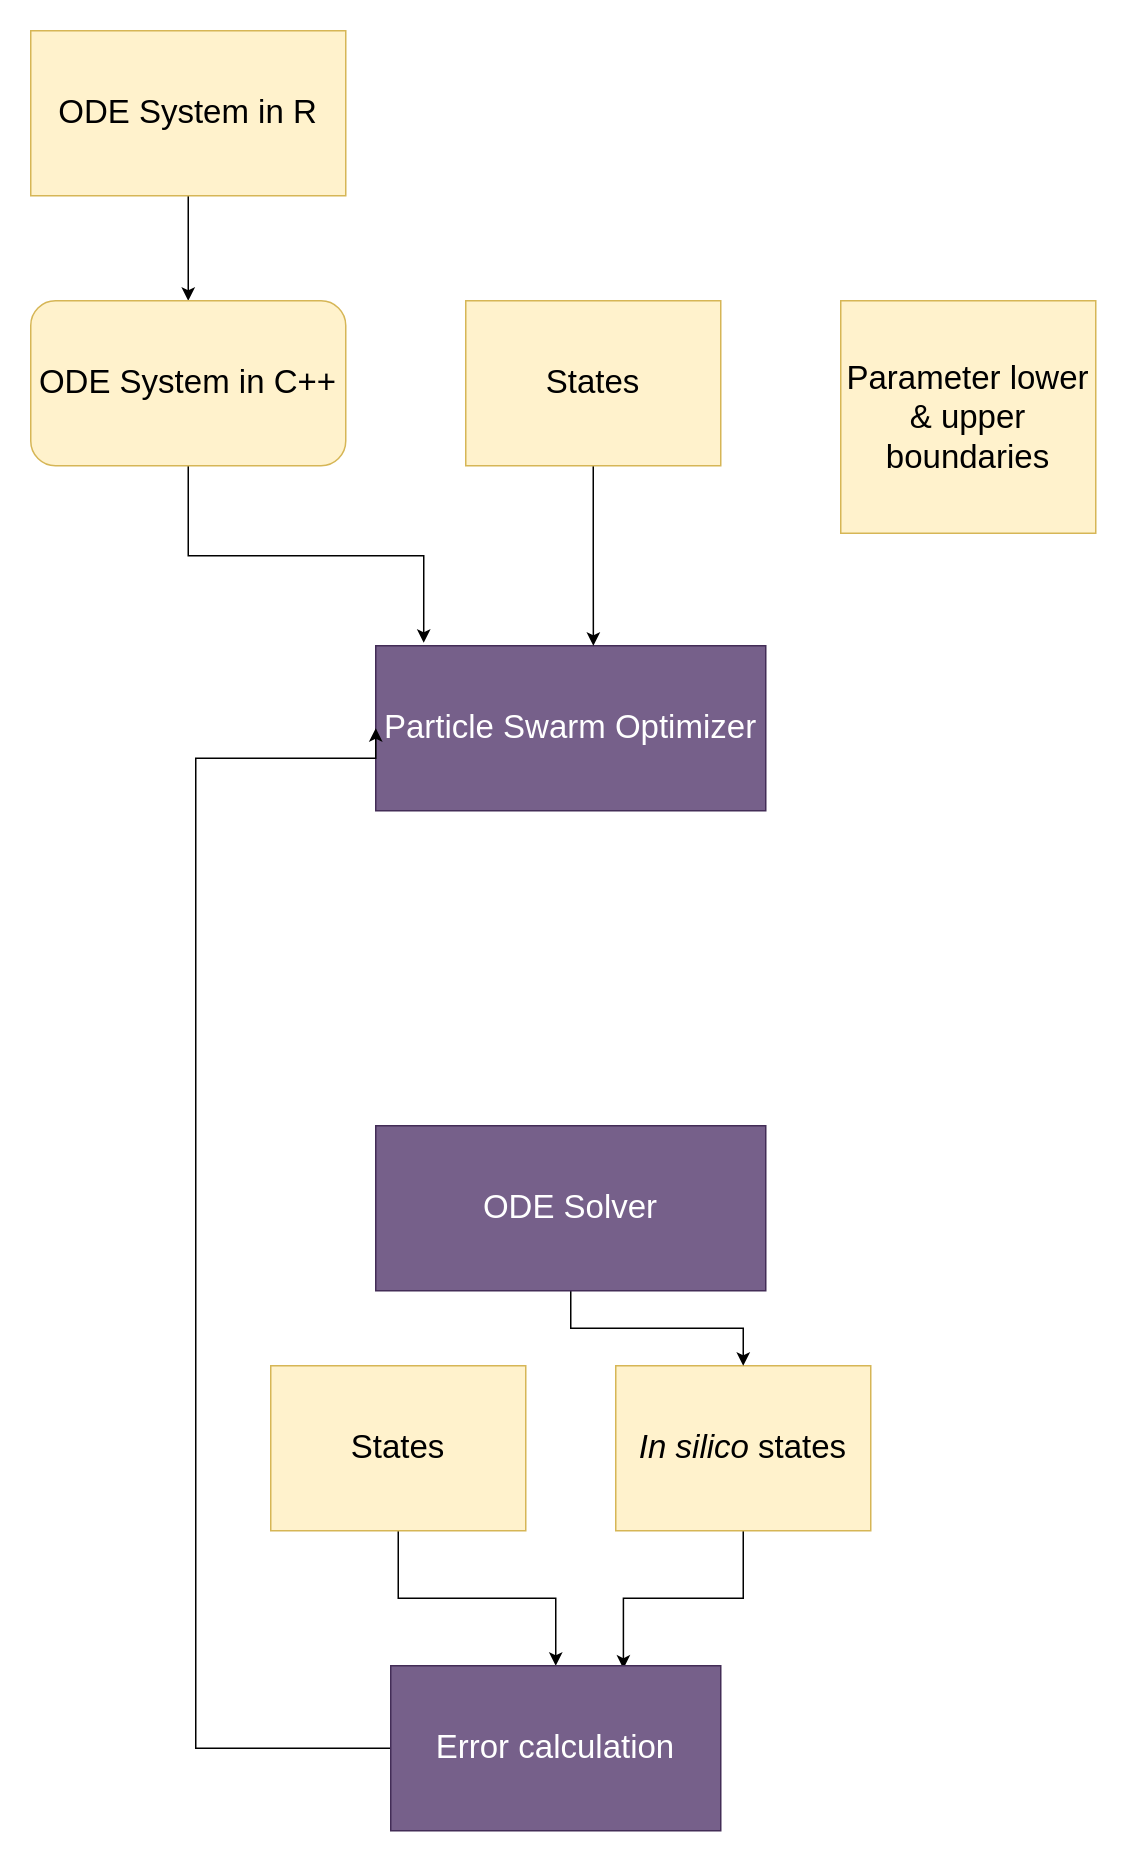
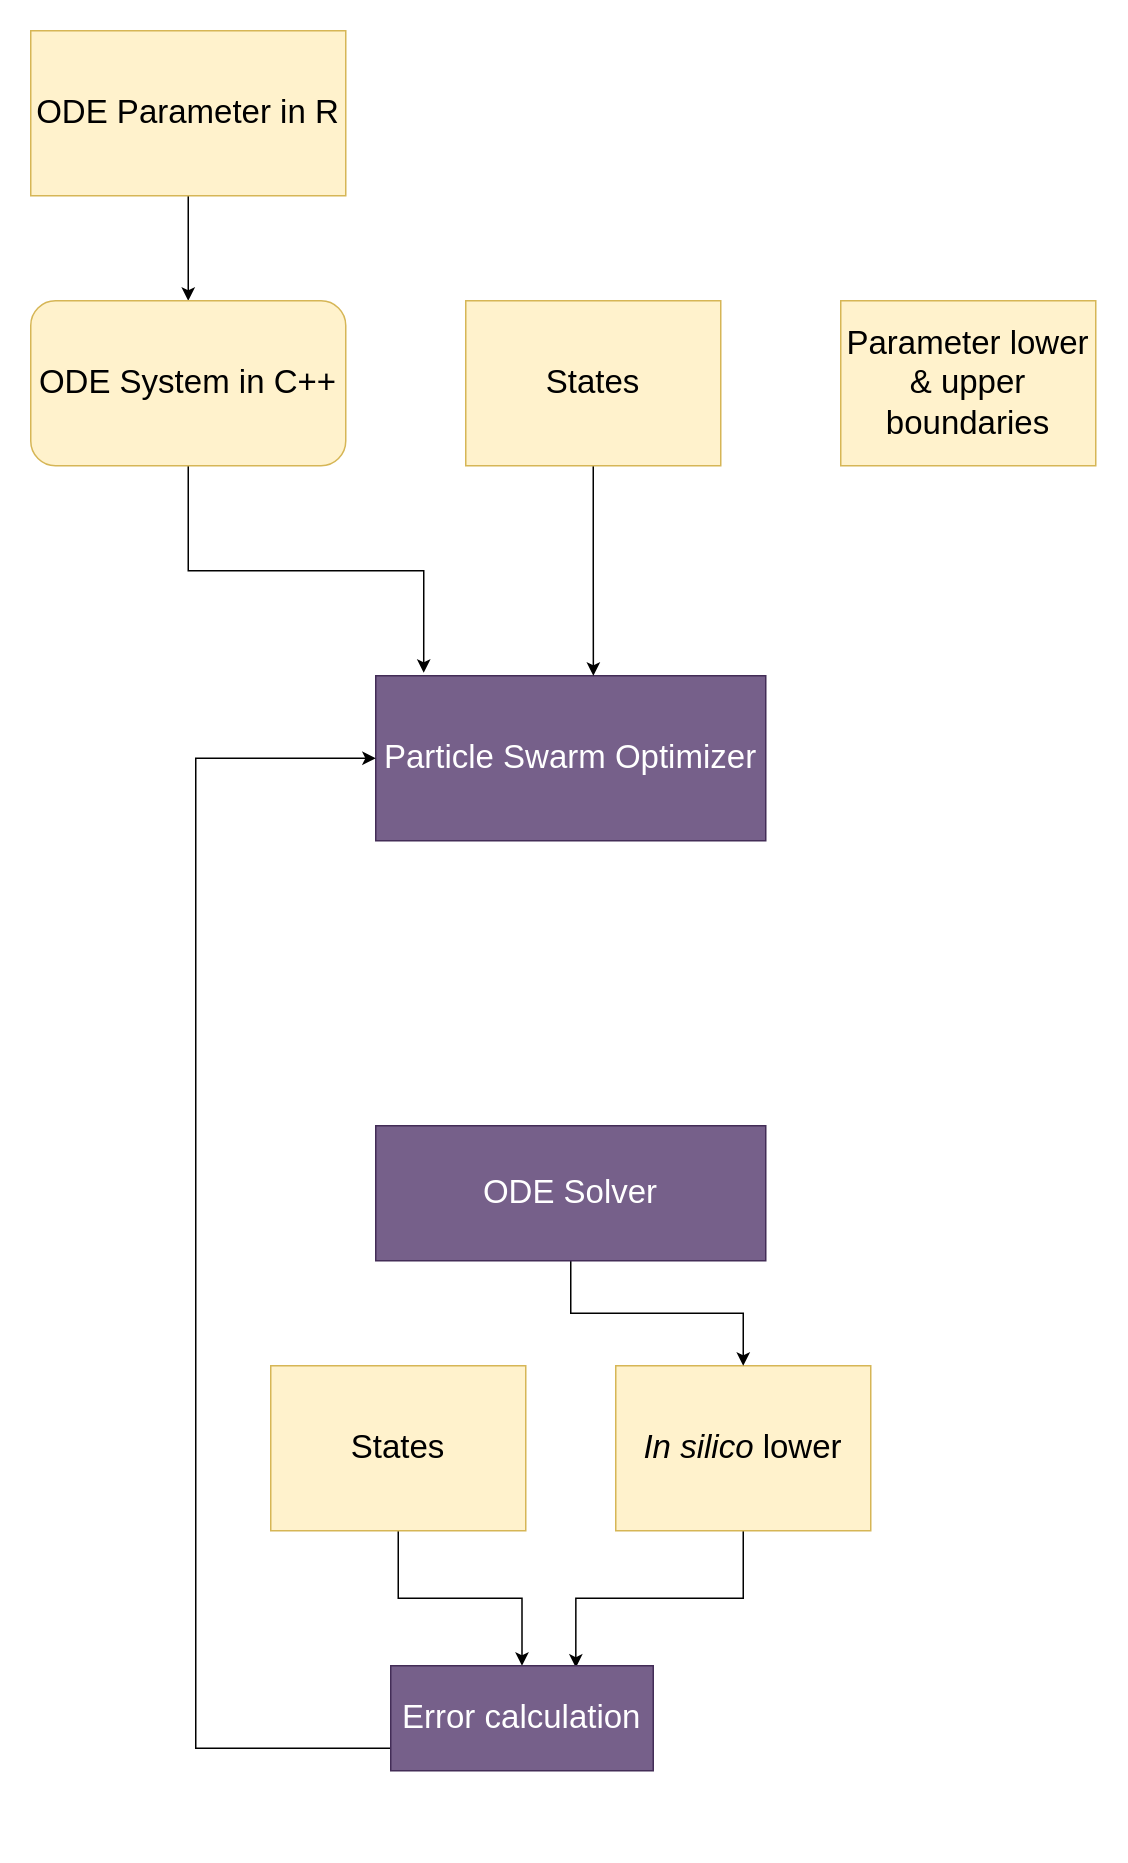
  <mxCell id="0" />
  <mxCell id="1" parent="0" />
  <mxCell id="2" style="edgeStyle=orthogonalEdgeStyle;rounded=0;orthogonalLoop=1;jettySize=auto;html=1;exitX=0.5;exitY=1;exitDx=0;exitDy=0;" parent="1" source="3" target="5" edge="1"><mxGeometry relative="1" as="geometry" /></mxCell>
- <mxCell id="3" value="&lt;font style=&quot;font-size: 22px&quot;&gt;ODE System in R&lt;/font&gt;" style="whiteSpace=wrap;html=1;fillColor=#fff2cc;strokeColor=#d6b656;" parent="1" vertex="1"><mxGeometry x="20" y="20" width="210" height="110" as="geometry" /></mxCell>
+ <mxCell id="3" value="&lt;font style=&quot;font-size: 22px&quot;&gt;ODE Parameter in R&lt;/font&gt;" style="whiteSpace=wrap;html=1;fillColor=#fff2cc;strokeColor=#d6b656;" parent="1" vertex="1"><mxGeometry x="20" y="20" width="210" height="110" as="geometry" /></mxCell>
  <mxCell id="4" style="edgeStyle=orthogonalEdgeStyle;rounded=0;orthogonalLoop=1;jettySize=auto;html=1;exitX=0.5;exitY=1;exitDx=0;exitDy=0;entryX=0.123;entryY=-0.018;entryDx=0;entryDy=0;entryPerimeter=0;" parent="1" source="5" target="6" edge="1"><mxGeometry relative="1" as="geometry" /></mxCell>
  <mxCell id="5" value="&lt;font style=&quot;font-size: 22px&quot;&gt;ODE System in C++&lt;/font&gt;" style="whiteSpace=wrap;html=1;fillColor=#fff2cc;strokeColor=#d6b656;rounded=1;" parent="1" vertex="1"><mxGeometry x="20" y="200" width="210" height="110" as="geometry" /></mxCell>
- <mxCell id="6" value="&lt;font style=&quot;font-size: 22px&quot;&gt;Particle Swarm Optimizer&lt;/font&gt;" style="whiteSpace=wrap;html=1;fillColor=#76608a;fontColor=#ffffff;strokeColor=#432D57;" parent="1" vertex="1"><mxGeometry x="250" y="430" width="260" height="110" as="geometry" /></mxCell>
+ <mxCell id="6" value="&lt;font style=&quot;font-size: 22px&quot;&gt;Particle Swarm Optimizer&lt;/font&gt;" style="whiteSpace=wrap;html=1;fillColor=#76608a;fontColor=#ffffff;strokeColor=#432D57;" parent="1" vertex="1"><mxGeometry x="250" y="450" width="260" height="110" as="geometry" /></mxCell>
  <mxCell id="7" style="edgeStyle=orthogonalEdgeStyle;rounded=0;orthogonalLoop=1;jettySize=auto;html=1;exitX=0.5;exitY=1;exitDx=0;exitDy=0;entryX=0.558;entryY=0;entryDx=0;entryDy=0;entryPerimeter=0;" edge="1" parent="1" source="8" target="6"><mxGeometry relative="1" as="geometry" /></mxCell>
  <mxCell id="8" value="&lt;font style=&quot;font-size: 22px&quot;&gt;States&lt;/font&gt;" style="whiteSpace=wrap;html=1;fillColor=#fff2cc;strokeColor=#d6b656;" vertex="1" parent="1"><mxGeometry x="310" y="200" width="170" height="110" as="geometry" /></mxCell>
- <mxCell id="9" value="&lt;font style=&quot;font-size: 22px&quot;&gt;Parameter lower &amp;amp; upper boundaries&lt;/font&gt;" style="whiteSpace=wrap;html=1;fillColor=#fff2cc;strokeColor=#d6b656;" vertex="1" parent="1"><mxGeometry x="560" y="200" width="170" height="155" as="geometry" /></mxCell>
+ <mxCell id="9" value="&lt;font style=&quot;font-size: 22px&quot;&gt;Parameter lower &amp;amp; upper boundaries&lt;/font&gt;" style="whiteSpace=wrap;html=1;fillColor=#fff2cc;strokeColor=#d6b656;" vertex="1" parent="1"><mxGeometry x="560" y="200" width="170" height="110" as="geometry" /></mxCell>
  <mxCell id="10" style="edgeStyle=orthogonalEdgeStyle;rounded=0;orthogonalLoop=1;jettySize=auto;html=1;exitX=0.5;exitY=1;exitDx=0;exitDy=0;entryX=0.705;entryY=0.018;entryDx=0;entryDy=0;entryPerimeter=0;" edge="1" parent="1" source="11" target="17"><mxGeometry relative="1" as="geometry" /></mxCell>
- <mxCell id="11" value="&lt;font style=&quot;font-size: 22px&quot;&gt;&lt;i&gt;In silico&lt;/i&gt; states&lt;/font&gt;" style="whiteSpace=wrap;html=1;fillColor=#fff2cc;strokeColor=#d6b656;" vertex="1" parent="1"><mxGeometry x="410" y="910" width="170" height="110" as="geometry" /></mxCell>
+ <mxCell id="11" value="&lt;font style=&quot;font-size: 22px&quot;&gt;&lt;i&gt;In silico&lt;/i&gt; lower&lt;/font&gt;" style="whiteSpace=wrap;html=1;fillColor=#fff2cc;strokeColor=#d6b656;" vertex="1" parent="1"><mxGeometry x="410" y="910" width="170" height="110" as="geometry" /></mxCell>
  <mxCell id="12" style="edgeStyle=orthogonalEdgeStyle;rounded=0;orthogonalLoop=1;jettySize=auto;html=1;exitX=0.5;exitY=1;exitDx=0;exitDy=0;" edge="1" parent="1" source="13" target="11"><mxGeometry relative="1" as="geometry" /></mxCell>
- <mxCell id="13" value="&lt;font style=&quot;font-size: 22px&quot;&gt;ODE Solver&lt;/font&gt;" style="whiteSpace=wrap;html=1;fillColor=#76608a;fontColor=#ffffff;strokeColor=#432D57;" vertex="1" parent="1"><mxGeometry x="250" y="750" width="260" height="110" as="geometry" /></mxCell>
+ <mxCell id="13" value="&lt;font style=&quot;font-size: 22px&quot;&gt;ODE Solver&lt;/font&gt;" style="whiteSpace=wrap;html=1;fillColor=#76608a;fontColor=#ffffff;strokeColor=#432D57;" vertex="1" parent="1"><mxGeometry x="250" y="750" width="260" height="90" as="geometry" /></mxCell>
  <mxCell id="14" style="edgeStyle=orthogonalEdgeStyle;rounded=0;orthogonalLoop=1;jettySize=auto;html=1;exitX=0.5;exitY=1;exitDx=0;exitDy=0;entryX=0.5;entryY=0;entryDx=0;entryDy=0;" edge="1" parent="1" source="15" target="17"><mxGeometry relative="1" as="geometry" /></mxCell>
  <mxCell id="15" value="&lt;font style=&quot;font-size: 22px&quot;&gt;States&lt;/font&gt;" style="whiteSpace=wrap;html=1;fillColor=#fff2cc;strokeColor=#d6b656;" vertex="1" parent="1"><mxGeometry x="180" y="910" width="170" height="110" as="geometry" /></mxCell>
  <mxCell id="16" style="edgeStyle=orthogonalEdgeStyle;rounded=0;orthogonalLoop=1;jettySize=auto;html=1;exitX=0;exitY=0.5;exitDx=0;exitDy=0;entryX=0;entryY=0.5;entryDx=0;entryDy=0;" edge="1" parent="1" source="17" target="6"><mxGeometry relative="1" as="geometry"><Array as="points"><mxPoint x="130" y="1165" /><mxPoint x="130" y="505" /></Array></mxGeometry></mxCell>
- <mxCell id="17" value="&lt;font style=&quot;font-size: 22px&quot;&gt;Error calculation&lt;/font&gt;" style="whiteSpace=wrap;html=1;fillColor=#76608a;fontColor=#ffffff;strokeColor=#432D57;" vertex="1" parent="1"><mxGeometry x="260" y="1110" width="220" height="110" as="geometry" /></mxCell>
+ <mxCell id="17" value="&lt;font style=&quot;font-size: 22px&quot;&gt;Error calculation&lt;/font&gt;" style="whiteSpace=wrap;html=1;fillColor=#76608a;fontColor=#ffffff;strokeColor=#432D57;" vertex="1" parent="1"><mxGeometry x="260" y="1110" width="175" height="70" as="geometry" /></mxCell>
